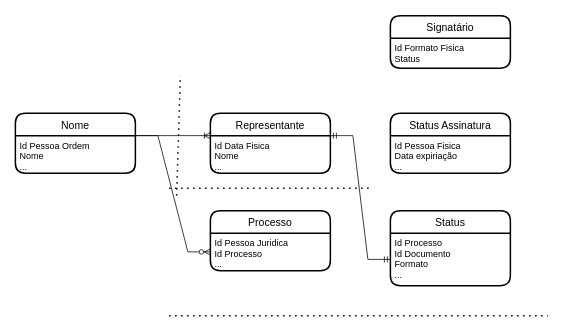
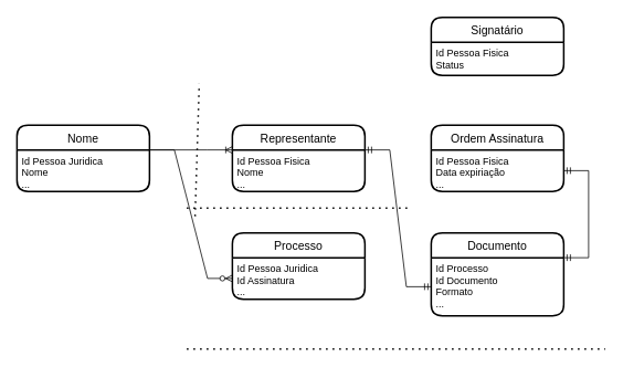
  <mxCell id="0" />
  <mxCell id="1" parent="0" />
  <mxCell id="2" value="Nome" style="swimlane;childLayout=stackLayout;horizontal=1;startSize=30;horizontalStack=0;rounded=1;fontSize=14;fontStyle=0;strokeWidth=2;resizeParent=0;resizeLast=1;shadow=0;dashed=0;align=center;" parent="1" vertex="1"><mxGeometry x="20" y="150" width="160" height="80" as="geometry"><mxRectangle x="330" y="230" width="70" height="30" as="alternateBounds" /></mxGeometry></mxCell>
- <mxCell id="3" value="Id Pessoa Ordem&#10;Nome&#10;..." style="align=left;strokeColor=none;fillColor=none;spacingLeft=4;fontSize=12;verticalAlign=top;resizable=0;rotatable=0;part=1;" parent="2" vertex="1"><mxGeometry y="30" width="160" height="50" as="geometry" /></mxCell>
+ <mxCell id="3" value="Id Pessoa Juridica&#10;Nome&#10;..." style="align=left;strokeColor=none;fillColor=none;spacingLeft=4;fontSize=12;verticalAlign=top;resizable=0;rotatable=0;part=1;" parent="2" vertex="1"><mxGeometry y="30" width="160" height="50" as="geometry" /></mxCell>
  <mxCell id="4" value="Representante" style="swimlane;childLayout=stackLayout;horizontal=1;startSize=30;horizontalStack=0;rounded=1;fontSize=14;fontStyle=0;strokeWidth=2;resizeParent=0;resizeLast=1;shadow=0;dashed=0;align=center;" parent="1" vertex="1"><mxGeometry x="280" y="150" width="160" height="80" as="geometry"><mxRectangle x="330" y="230" width="70" height="30" as="alternateBounds" /></mxGeometry></mxCell>
- <mxCell id="5" value="Id Data Fisica&#10;Nome&#10;..." style="align=left;strokeColor=none;fillColor=none;spacingLeft=4;fontSize=12;verticalAlign=top;resizable=0;rotatable=0;part=1;" parent="4" vertex="1"><mxGeometry y="30" width="160" height="50" as="geometry" /></mxCell>
+ <mxCell id="5" value="Id Pessoa Fisica&#10;Nome&#10;..." style="align=left;strokeColor=none;fillColor=none;spacingLeft=4;fontSize=12;verticalAlign=top;resizable=0;rotatable=0;part=1;" parent="4" vertex="1"><mxGeometry y="30" width="160" height="50" as="geometry" /></mxCell>
  <mxCell id="6" value="" style="edgeStyle=entityRelationEdgeStyle;fontSize=12;html=1;endArrow=ERoneToMany;rounded=0;entryX=0;entryY=0;entryDx=0;entryDy=0;exitX=1;exitY=0;exitDx=0;exitDy=0;" parent="1" source="3" target="5" edge="1"><mxGeometry width="100" height="100" relative="1" as="geometry"><mxPoint x="170" y="330" as="sourcePoint" /><mxPoint x="270" y="230" as="targetPoint" /></mxGeometry></mxCell>
  <mxCell id="7" value="Processo" style="swimlane;childLayout=stackLayout;horizontal=1;startSize=30;horizontalStack=0;rounded=1;fontSize=14;fontStyle=0;strokeWidth=2;resizeParent=0;resizeLast=1;shadow=0;dashed=0;align=center;" parent="1" vertex="1"><mxGeometry x="280" y="280" width="160" height="80" as="geometry"><mxRectangle x="330" y="230" width="70" height="30" as="alternateBounds" /></mxGeometry></mxCell>
- <mxCell id="8" value="Id Pessoa Juridica&#10;Id Processo&#10;..." style="align=left;strokeColor=none;fillColor=none;spacingLeft=4;fontSize=12;verticalAlign=top;resizable=0;rotatable=0;part=1;" parent="7" vertex="1"><mxGeometry y="30" width="160" height="50" as="geometry" /></mxCell>
+ <mxCell id="8" value="Id Pessoa Juridica&#10;Id Assinatura&#10;..." style="align=left;strokeColor=none;fillColor=none;spacingLeft=4;fontSize=12;verticalAlign=top;resizable=0;rotatable=0;part=1;" parent="7" vertex="1"><mxGeometry y="30" width="160" height="50" as="geometry" /></mxCell>
  <mxCell id="9" value="" style="edgeStyle=entityRelationEdgeStyle;fontSize=12;html=1;endArrow=ERzeroToMany;endFill=1;rounded=0;exitX=1;exitY=0;exitDx=0;exitDy=0;" parent="1" source="3" target="8" edge="1"><mxGeometry width="100" height="100" relative="1" as="geometry"><mxPoint x="240" y="380" as="sourcePoint" /><mxPoint x="340" y="280" as="targetPoint" /></mxGeometry></mxCell>
- <mxCell id="10" value="Status" style="swimlane;childLayout=stackLayout;horizontal=1;startSize=30;horizontalStack=0;rounded=1;fontSize=14;fontStyle=0;strokeWidth=2;resizeParent=0;resizeLast=1;shadow=0;dashed=0;align=center;" parent="1" vertex="1"><mxGeometry x="520" y="280" width="160" height="100" as="geometry"><mxRectangle x="330" y="230" width="70" height="30" as="alternateBounds" /></mxGeometry></mxCell>
+ <mxCell id="10" value="Documento" style="swimlane;childLayout=stackLayout;horizontal=1;startSize=30;horizontalStack=0;rounded=1;fontSize=14;fontStyle=0;strokeWidth=2;resizeParent=0;resizeLast=1;shadow=0;dashed=0;align=center;" parent="1" vertex="1"><mxGeometry x="520" y="280" width="160" height="100" as="geometry"><mxRectangle x="330" y="230" width="70" height="30" as="alternateBounds" /></mxGeometry></mxCell>
  <mxCell id="11" value="Id Processo&#10;Id Documento&#10;Formato&#10;..." style="align=left;strokeColor=none;fillColor=none;spacingLeft=4;fontSize=12;verticalAlign=top;resizable=0;rotatable=0;part=1;" parent="10" vertex="1"><mxGeometry y="30" width="160" height="70" as="geometry" /></mxCell>
- <mxCell id="12" value="Status Assinatura" style="swimlane;childLayout=stackLayout;horizontal=1;startSize=30;horizontalStack=0;rounded=1;fontSize=14;fontStyle=0;strokeWidth=2;resizeParent=0;resizeLast=1;shadow=0;dashed=0;align=center;" parent="1" vertex="1"><mxGeometry x="520" y="150" width="160" height="80" as="geometry"><mxRectangle x="330" y="230" width="70" height="30" as="alternateBounds" /></mxGeometry></mxCell>
+ <mxCell id="12" value="Ordem Assinatura" style="swimlane;childLayout=stackLayout;horizontal=1;startSize=30;horizontalStack=0;rounded=1;fontSize=14;fontStyle=0;strokeWidth=2;resizeParent=0;resizeLast=1;shadow=0;dashed=0;align=center;" parent="1" vertex="1"><mxGeometry x="520" y="150" width="160" height="80" as="geometry"><mxRectangle x="330" y="230" width="70" height="30" as="alternateBounds" /></mxGeometry></mxCell>
  <mxCell id="13" value="Id Pessoa Fisica&#10;Data expiriação&#10;..." style="align=left;strokeColor=none;fillColor=none;spacingLeft=4;fontSize=12;verticalAlign=top;resizable=0;rotatable=0;part=1;" parent="12" vertex="1"><mxGeometry y="30" width="160" height="50" as="geometry" /></mxCell>
  <mxCell id="14" value="Signatário" style="swimlane;childLayout=stackLayout;horizontal=1;startSize=30;horizontalStack=0;rounded=1;fontSize=14;fontStyle=0;strokeWidth=2;resizeParent=0;resizeLast=1;shadow=0;dashed=0;align=center;" parent="1" vertex="1"><mxGeometry x="520" y="20" width="160" height="70" as="geometry"><mxRectangle x="330" y="230" width="70" height="30" as="alternateBounds" /></mxGeometry></mxCell>
- <mxCell id="15" value="Id Formato Fisica&#10;Status" style="align=left;strokeColor=none;fillColor=none;spacingLeft=4;fontSize=12;verticalAlign=top;resizable=0;rotatable=0;part=1;" parent="14" vertex="1"><mxGeometry y="30" width="160" height="40" as="geometry" /></mxCell>
+ <mxCell id="15" value="Id Pessoa Fisica&#10;Status" style="align=left;strokeColor=none;fillColor=none;spacingLeft=4;fontSize=12;verticalAlign=top;resizable=0;rotatable=0;part=1;" parent="14" vertex="1"><mxGeometry y="30" width="160" height="40" as="geometry" /></mxCell>
  <mxCell id="16" value="" style="edgeStyle=entityRelationEdgeStyle;fontSize=12;html=1;endArrow=ERmandOne;startArrow=ERmandOne;rounded=0;exitX=1;exitY=0;exitDx=0;exitDy=0;" parent="1" source="5" target="11" edge="1"><mxGeometry width="100" height="100" relative="1" as="geometry"><mxPoint x="690" y="190" as="sourcePoint" /><mxPoint x="690" y="60" as="targetPoint" /></mxGeometry></mxCell>
+ <mxCell id="17" value="" style="edgeStyle=entityRelationEdgeStyle;fontSize=12;html=1;endArrow=ERmandOne;startArrow=ERmandOne;rounded=0;entryX=1;entryY=0.5;entryDx=0;entryDy=0;exitX=1;exitY=0;exitDx=0;exitDy=0;" parent="1" source="11" target="13" edge="1"><mxGeometry width="100" height="100" relative="1" as="geometry"><mxPoint x="707" y="360" as="sourcePoint" /><mxPoint x="807" y="260" as="targetPoint" /></mxGeometry></mxCell>
  <mxCell id="18" value="" style="endArrow=none;dashed=1;html=1;dashPattern=1 3;strokeWidth=2;rounded=0;" edge="1" parent="1"><mxGeometry width="50" height="50" relative="1" as="geometry"><mxPoint x="225" y="250" as="sourcePoint" /><mxPoint x="495" y="250" as="targetPoint" /></mxGeometry></mxCell>
  <mxCell id="19" value="" style="endArrow=none;dashed=1;html=1;dashPattern=1 3;strokeWidth=2;rounded=0;" edge="1" parent="1"><mxGeometry width="50" height="50" relative="1" as="geometry"><mxPoint x="225" y="420" as="sourcePoint" /><mxPoint x="730" y="420" as="targetPoint" /></mxGeometry></mxCell>
  <mxCell id="20" value="" style="endArrow=none;dashed=1;html=1;dashPattern=1 3;strokeWidth=2;rounded=0;" edge="1" parent="1"><mxGeometry width="50" height="50" relative="1" as="geometry"><mxPoint x="235" y="260" as="sourcePoint" /><mxPoint x="240" y="100" as="targetPoint" /></mxGeometry></mxCell>
